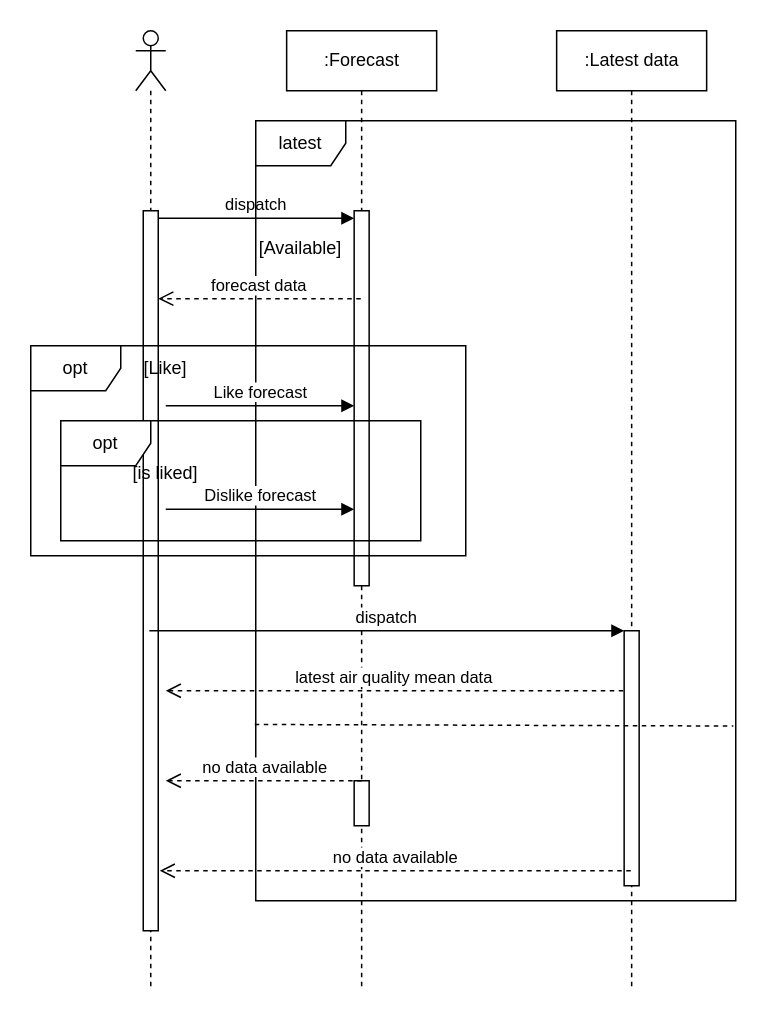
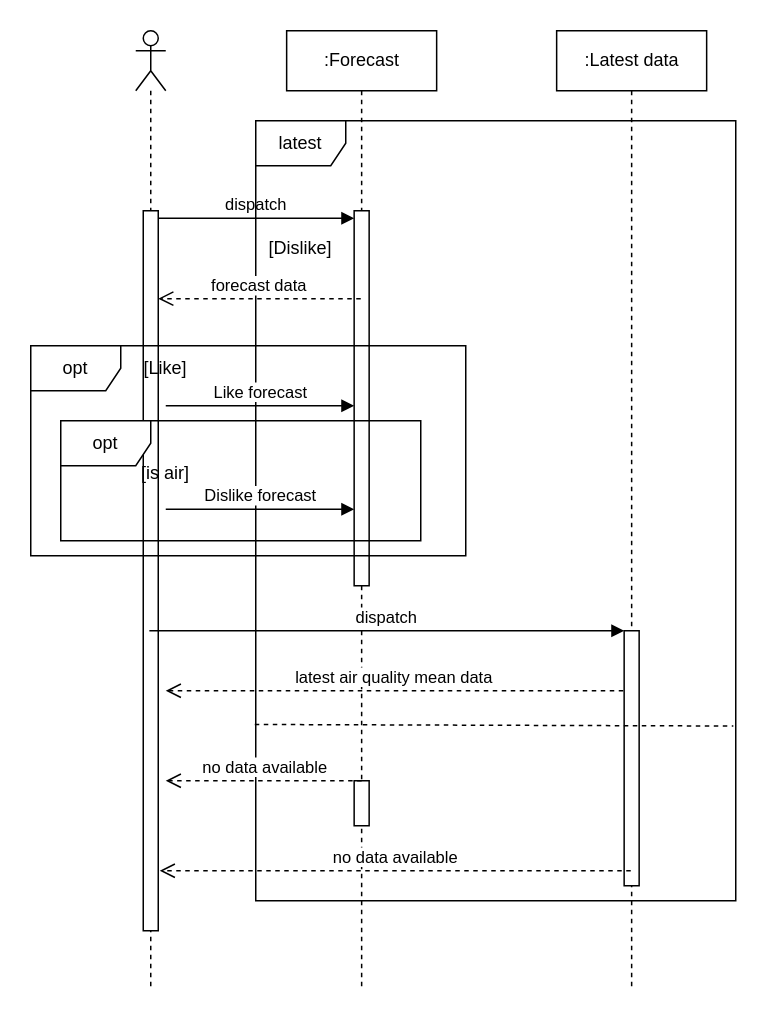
  <mxCell id="0" />
  <mxCell id="1" parent="0" />
  <mxCell id="2" value=":Forecast" style="shape=umlLifeline;perimeter=lifelinePerimeter;whiteSpace=wrap;html=1;container=0;dropTarget=0;collapsible=0;recursiveResize=0;outlineConnect=0;portConstraint=eastwest;newEdgeStyle={&quot;edgeStyle&quot;:&quot;elbowEdgeStyle&quot;,&quot;elbow&quot;:&quot;vertical&quot;,&quot;curved&quot;:0,&quot;rounded&quot;:0};" parent="1" vertex="1"><mxGeometry x="190.6" y="20" width="100" height="640" as="geometry" /></mxCell>
  <mxCell id="3" value="" style="html=1;points=[];perimeter=orthogonalPerimeter;outlineConnect=0;targetShapes=umlLifeline;portConstraint=eastwest;newEdgeStyle={&quot;edgeStyle&quot;:&quot;elbowEdgeStyle&quot;,&quot;elbow&quot;:&quot;vertical&quot;,&quot;curved&quot;:0,&quot;rounded&quot;:0};" parent="2" vertex="1"><mxGeometry x="45" y="120" width="10" height="250" as="geometry" /></mxCell>
  <mxCell id="4" value="" style="html=1;points=[[0,0,0,0,5],[0,1,0,0,-5],[1,0,0,0,5],[1,1,0,0,-5]];perimeter=orthogonalPerimeter;outlineConnect=0;targetShapes=umlLifeline;portConstraint=eastwest;newEdgeStyle={&quot;curved&quot;:0,&quot;rounded&quot;:0};" vertex="1" parent="2"><mxGeometry x="45" y="500" width="10" height="30" as="geometry" /></mxCell>
  <mxCell id="5" value=":Latest data" style="shape=umlLifeline;perimeter=lifelinePerimeter;whiteSpace=wrap;html=1;container=0;dropTarget=0;collapsible=0;recursiveResize=0;outlineConnect=0;portConstraint=eastwest;newEdgeStyle={&quot;edgeStyle&quot;:&quot;elbowEdgeStyle&quot;,&quot;elbow&quot;:&quot;vertical&quot;,&quot;curved&quot;:0,&quot;rounded&quot;:0};" parent="1" vertex="1"><mxGeometry x="370.6" y="20" width="100" height="640" as="geometry" /></mxCell>
  <mxCell id="6" value="" style="html=1;points=[];perimeter=orthogonalPerimeter;outlineConnect=0;targetShapes=umlLifeline;portConstraint=eastwest;newEdgeStyle={&quot;edgeStyle&quot;:&quot;elbowEdgeStyle&quot;,&quot;elbow&quot;:&quot;vertical&quot;,&quot;curved&quot;:0,&quot;rounded&quot;:0};" parent="5" vertex="1"><mxGeometry x="45" y="400" width="10" height="170" as="geometry" /></mxCell>
  <mxCell id="7" value="" style="shape=umlLifeline;perimeter=lifelinePerimeter;whiteSpace=wrap;html=1;container=1;dropTarget=0;collapsible=0;recursiveResize=0;outlineConnect=0;portConstraint=eastwest;newEdgeStyle={&quot;curved&quot;:0,&quot;rounded&quot;:0};participant=umlActor;" vertex="1" parent="1"><mxGeometry x="90" y="20" width="20" height="640" as="geometry" /></mxCell>
  <mxCell id="8" value="" style="html=1;points=[[0,0,0,0,5],[0,1,0,0,-5],[1,0,0,0,5],[1,1,0,0,-5]];perimeter=orthogonalPerimeter;outlineConnect=0;targetShapes=umlLifeline;portConstraint=eastwest;newEdgeStyle={&quot;curved&quot;:0,&quot;rounded&quot;:0};" vertex="1" parent="7"><mxGeometry x="5" y="120" width="10" height="480" as="geometry" /></mxCell>
  <mxCell id="9" value="dispatch" style="html=1;verticalAlign=bottom;endArrow=block;curved=0;rounded=0;exitX=1;exitY=0;exitDx=0;exitDy=5;exitPerimeter=0;" edge="1" parent="1" source="8" target="3"><mxGeometry width="80" relative="1" as="geometry"><mxPoint x="180" y="160" as="sourcePoint" /><mxPoint x="260" y="160" as="targetPoint" /></mxGeometry></mxCell>
  <mxCell id="10" value="latest" style="shape=umlFrame;whiteSpace=wrap;html=1;pointerEvents=0;" vertex="1" parent="1"><mxGeometry x="170" y="80" width="320" height="520" as="geometry" /></mxCell>
  <mxCell id="11" value="" style="endArrow=none;dashed=1;html=1;rounded=0;exitX=-0.002;exitY=0.774;exitDx=0;exitDy=0;exitPerimeter=0;entryX=0.995;entryY=0.776;entryDx=0;entryDy=0;entryPerimeter=0;" edge="1" parent="1" source="10" target="10"><mxGeometry width="50" height="50" relative="1" as="geometry"><mxPoint x="330.6" y="220" as="sourcePoint" /><mxPoint x="490.6" y="181" as="targetPoint" /></mxGeometry></mxCell>
- <mxCell id="12" value="[Available]" style="text;html=1;align=center;verticalAlign=middle;whiteSpace=wrap;rounded=0;" vertex="1" parent="1"><mxGeometry x="170" y="150" width="60" height="30" as="geometry" /></mxCell>
+ <mxCell id="12" value="[Dislike]" style="text;html=1;align=center;verticalAlign=middle;whiteSpace=wrap;rounded=0;" vertex="1" parent="1"><mxGeometry x="170" y="150" width="60" height="30" as="geometry" /></mxCell>
  <mxCell id="13" value="forecast data" style="html=1;verticalAlign=bottom;endArrow=open;dashed=1;endSize=8;curved=0;rounded=0;exitX=0.44;exitY=0.13;exitDx=0;exitDy=0;exitPerimeter=0;" edge="1" parent="1"><mxGeometry relative="1" as="geometry"><mxPoint x="240" y="198.6" as="sourcePoint" /><mxPoint x="105" y="198.6" as="targetPoint" /></mxGeometry></mxCell>
  <mxCell id="14" value="opt" style="shape=umlFrame;whiteSpace=wrap;html=1;pointerEvents=0;" vertex="1" parent="1"><mxGeometry x="20" y="230" width="290" height="140" as="geometry" /></mxCell>
  <mxCell id="15" value="[Like]" style="text;html=1;align=center;verticalAlign=middle;whiteSpace=wrap;rounded=0;" vertex="1" parent="1"><mxGeometry x="80" y="230" width="60" height="30" as="geometry" /></mxCell>
  <mxCell id="16" value="Like forecast" style="html=1;verticalAlign=bottom;endArrow=block;curved=0;rounded=0;" edge="1" parent="1" target="3"><mxGeometry width="80" relative="1" as="geometry"><mxPoint x="110" y="270" as="sourcePoint" /><mxPoint x="200" y="270" as="targetPoint" /></mxGeometry></mxCell>
  <mxCell id="17" value="opt" style="shape=umlFrame;whiteSpace=wrap;html=1;pointerEvents=0;" vertex="1" parent="1"><mxGeometry x="40" y="280" width="240" height="80" as="geometry" /></mxCell>
- <mxCell id="18" value="[is liked]" style="text;html=1;align=center;verticalAlign=middle;whiteSpace=wrap;rounded=0;" vertex="1" parent="1"><mxGeometry x="80" y="300" width="60" height="30" as="geometry" /></mxCell>
+ <mxCell id="18" value="[is air]" style="text;html=1;align=center;verticalAlign=middle;whiteSpace=wrap;rounded=0;" vertex="1" parent="1"><mxGeometry x="80" y="300" width="60" height="30" as="geometry" /></mxCell>
  <mxCell id="19" value="Dislike forecast" style="html=1;verticalAlign=bottom;endArrow=block;curved=0;rounded=0;exitX=1.5;exitY=0.263;exitDx=0;exitDy=0;exitPerimeter=0;" edge="1" parent="1"><mxGeometry width="80" relative="1" as="geometry"><mxPoint x="110" y="338.98" as="sourcePoint" /><mxPoint x="235.6" y="338.98" as="targetPoint" /></mxGeometry></mxCell>
  <mxCell id="20" value="no data available" style="html=1;verticalAlign=bottom;endArrow=open;dashed=1;endSize=8;curved=0;rounded=0;" edge="1" parent="1"><mxGeometry relative="1" as="geometry"><mxPoint x="240.6" y="520" as="sourcePoint" /><mxPoint x="110" y="520" as="targetPoint" /></mxGeometry></mxCell>
  <mxCell id="21" value="dispatch" style="html=1;verticalAlign=bottom;endArrow=block;curved=0;rounded=0;" edge="1" parent="1" target="6"><mxGeometry width="80" relative="1" as="geometry"><mxPoint x="99.071" y="420" as="sourcePoint" /><mxPoint x="340" y="430" as="targetPoint" /></mxGeometry></mxCell>
  <mxCell id="22" value="latest air quality mean data" style="html=1;verticalAlign=bottom;endArrow=open;dashed=1;endSize=8;curved=0;rounded=0;exitX=0.44;exitY=0.13;exitDx=0;exitDy=0;exitPerimeter=0;" edge="1" parent="1"><mxGeometry relative="1" as="geometry"><mxPoint x="415" y="460" as="sourcePoint" /><mxPoint x="110" y="460" as="targetPoint" /></mxGeometry></mxCell>
  <mxCell id="23" value="no data available" style="html=1;verticalAlign=bottom;endArrow=open;dashed=1;endSize=8;curved=0;rounded=0;exitX=0.44;exitY=0.941;exitDx=0;exitDy=0;exitPerimeter=0;" edge="1" parent="1" source="6"><mxGeometry relative="1" as="geometry"><mxPoint x="401.6" y="580" as="sourcePoint" /><mxPoint x="106" y="580" as="targetPoint" /></mxGeometry></mxCell>
